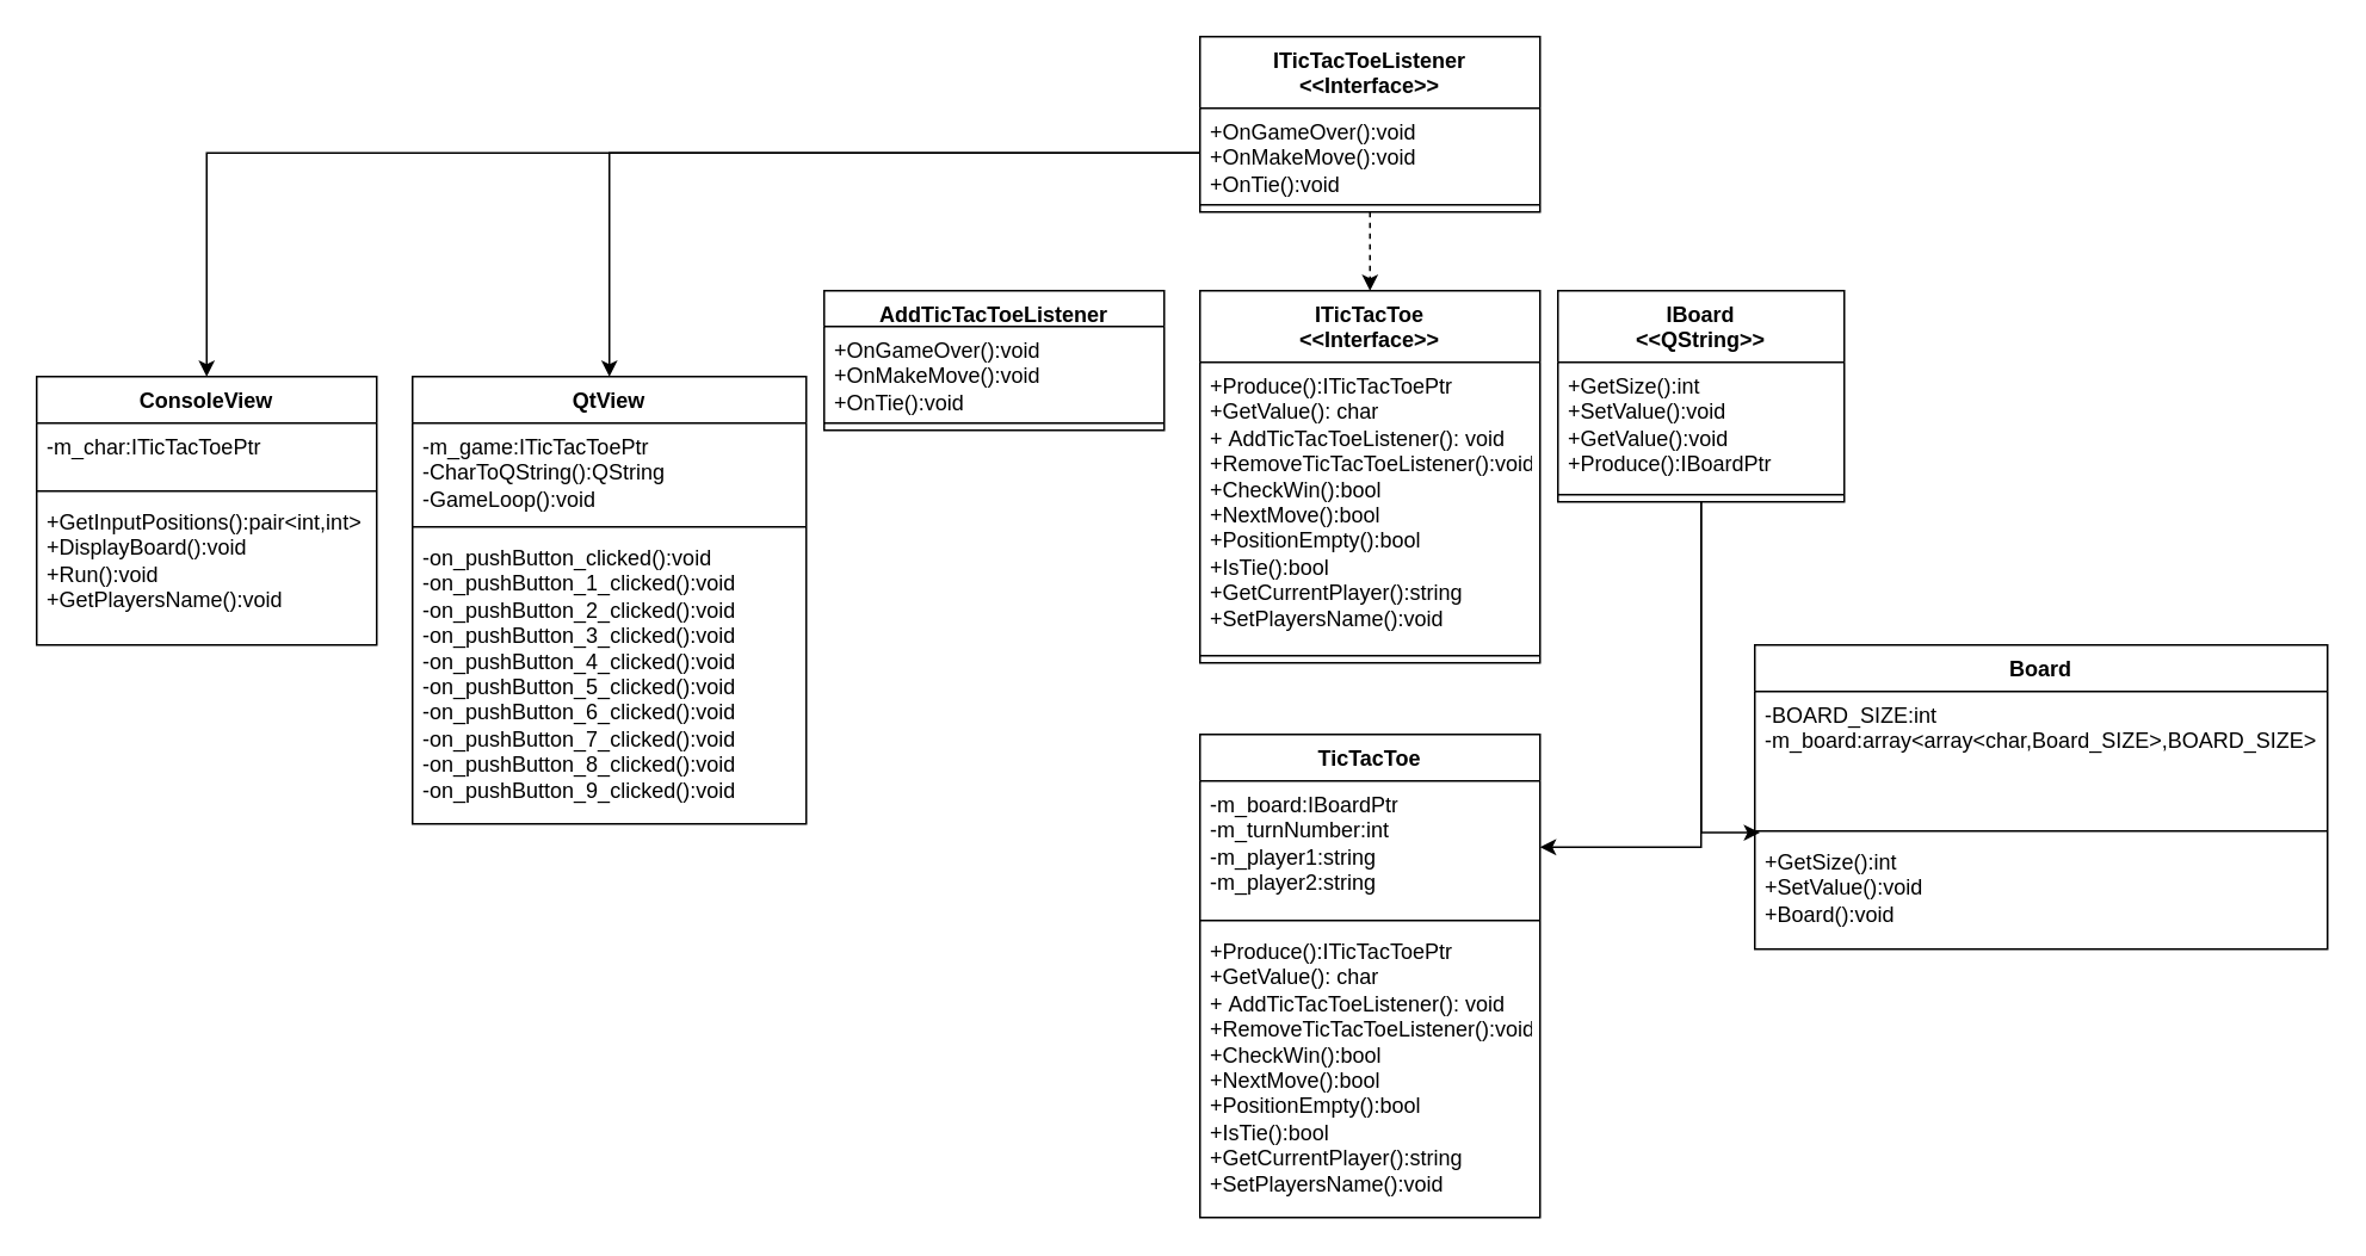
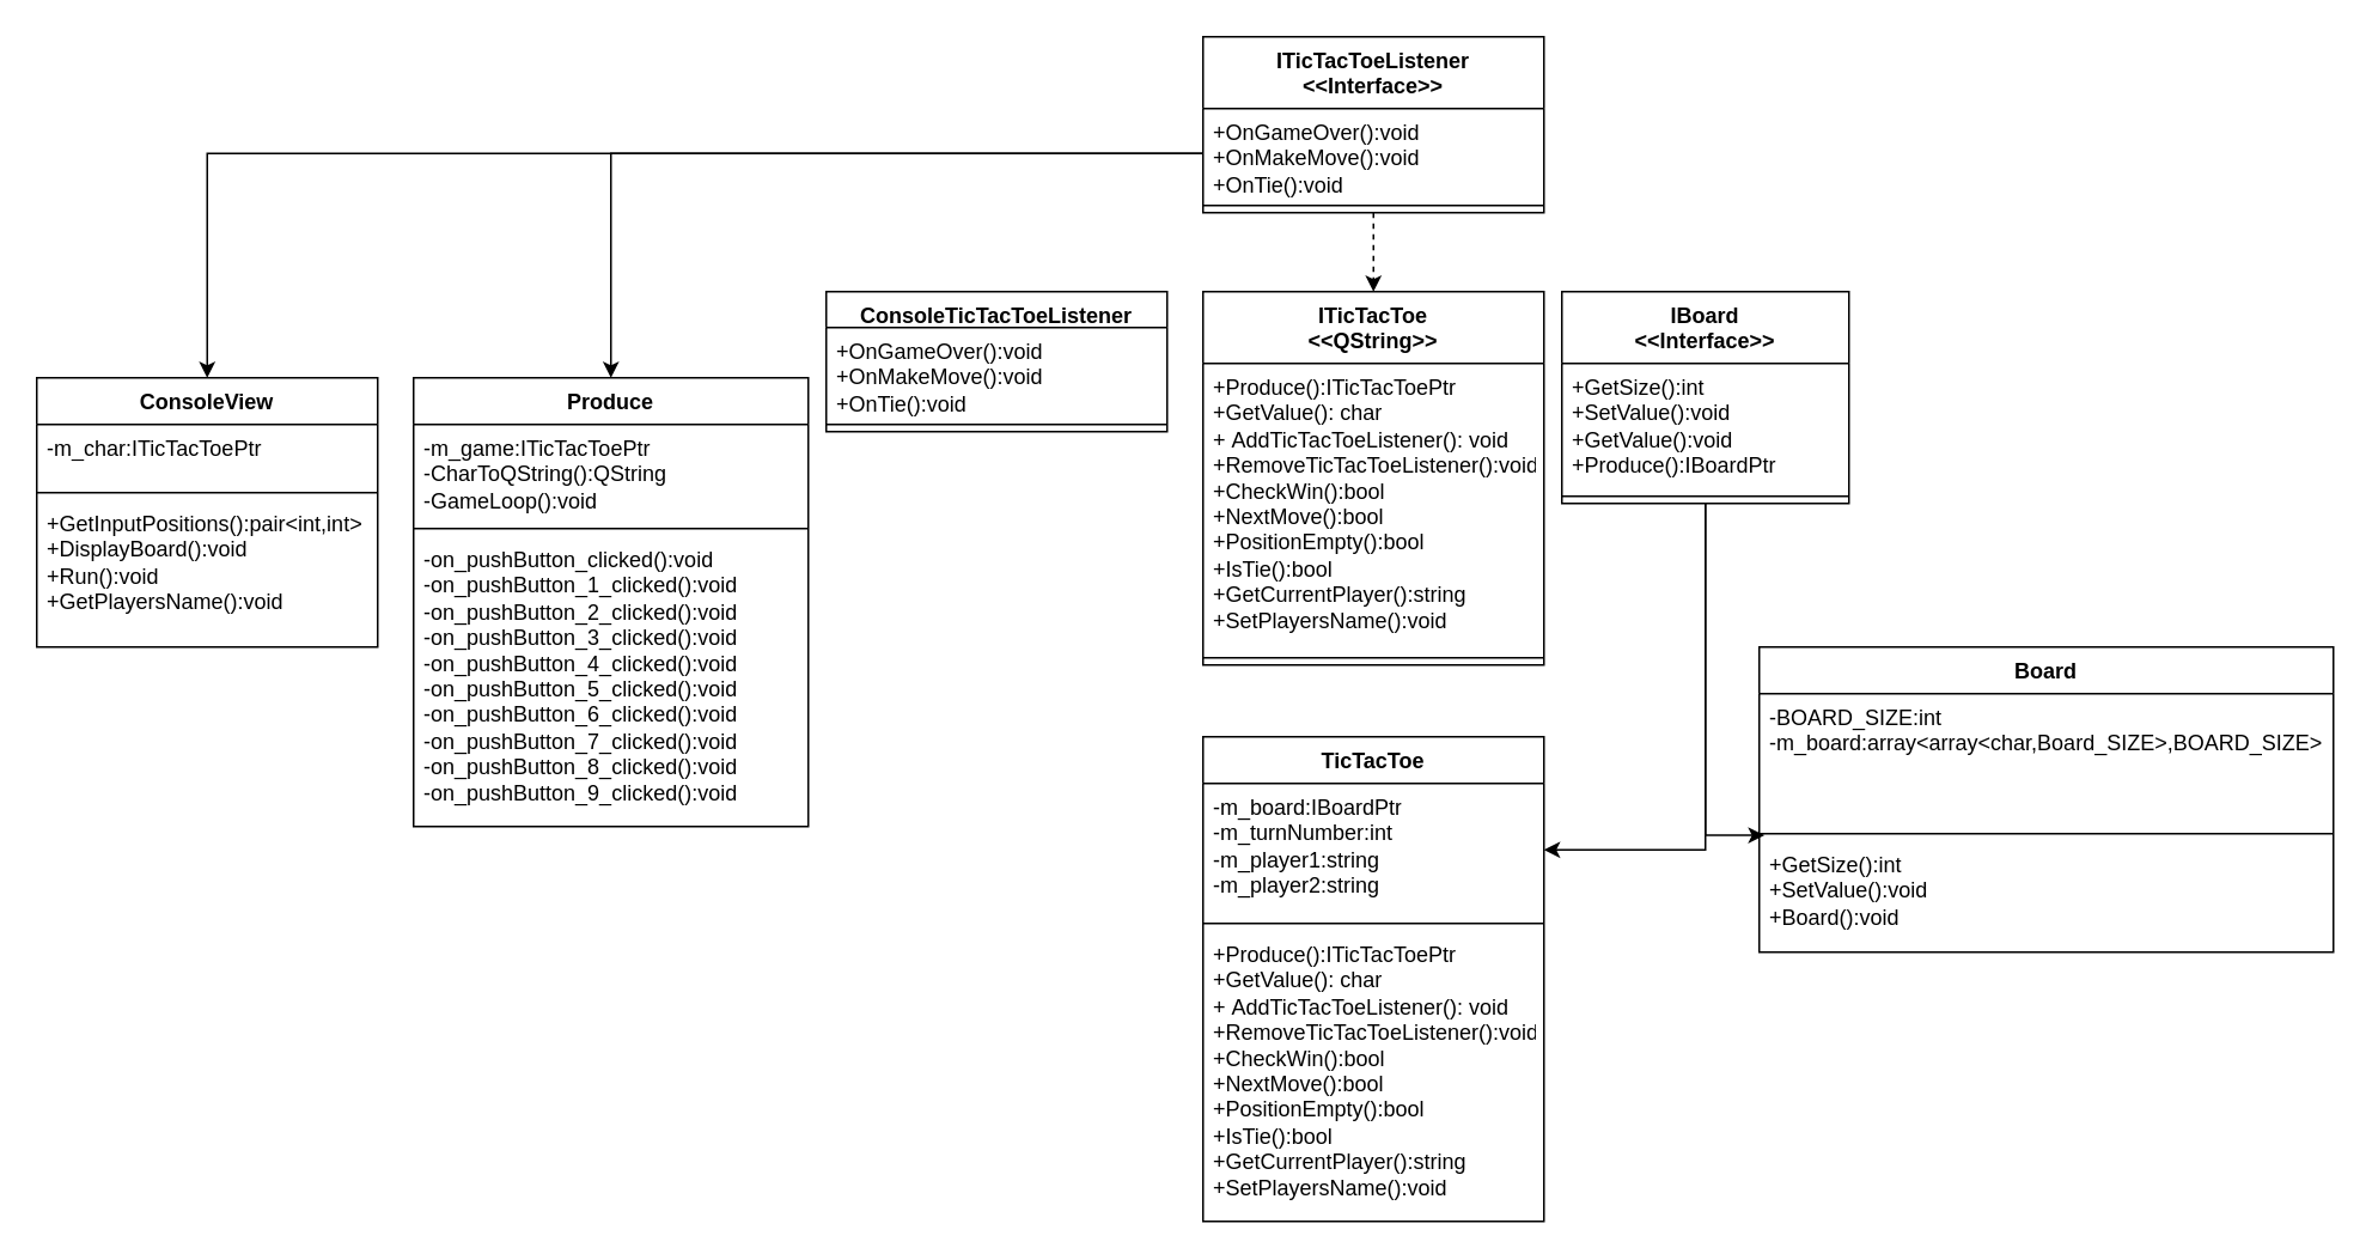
  <mxCell id="0" />
  <mxCell id="1" parent="0" />
- <mxCell id="2" value="ITicTacToe&lt;br&gt;&amp;lt;&amp;lt;Interface&amp;gt;&amp;gt;" style="swimlane;fontStyle=1;align=center;verticalAlign=top;childLayout=stackLayout;horizontal=1;startSize=40;horizontalStack=0;resizeParent=1;resizeParentMax=0;resizeLast=0;collapsible=1;marginBottom=0;whiteSpace=wrap;html=1;" vertex="1" parent="1"><mxGeometry x="670" y="162" width="190" height="208" as="geometry" /></mxCell>
+ <mxCell id="2" value="ITicTacToe&lt;br&gt;&amp;lt;&amp;lt;QString&amp;gt;&amp;gt;" style="swimlane;fontStyle=1;align=center;verticalAlign=top;childLayout=stackLayout;horizontal=1;startSize=40;horizontalStack=0;resizeParent=1;resizeParentMax=0;resizeLast=0;collapsible=1;marginBottom=0;whiteSpace=wrap;html=1;" vertex="1" parent="1"><mxGeometry x="670" y="162" width="190" height="208" as="geometry" /></mxCell>
  <mxCell id="3" value="+Produce():ITicTacToePtr&amp;nbsp;&lt;br style=&quot;border-color: var(--border-color); padding: 0px; margin: 0px;&quot;&gt;&lt;span style=&quot;&quot;&gt;+GetValue(): char&lt;/span&gt;&lt;br style=&quot;border-color: var(--border-color); padding: 0px; margin: 0px;&quot;&gt;&lt;span style=&quot;&quot;&gt;+&amp;nbsp;AddTicTacToeListener(): void&lt;/span&gt;&lt;br style=&quot;border-color: var(--border-color); padding: 0px; margin: 0px;&quot;&gt;&lt;span style=&quot;&quot;&gt;+RemoveTicTacToeListener():void&lt;/span&gt;&lt;br style=&quot;border-color: var(--border-color); padding: 0px; margin: 0px;&quot;&gt;&lt;span style=&quot;&quot;&gt;+CheckWin():bool&lt;/span&gt;&lt;br style=&quot;border-color: var(--border-color); padding: 0px; margin: 0px;&quot;&gt;&lt;span style=&quot;&quot;&gt;+NextMove():bool&lt;/span&gt;&lt;br style=&quot;border-color: var(--border-color); padding: 0px; margin: 0px;&quot;&gt;&lt;span style=&quot;&quot;&gt;+PositionEmpty():bool&lt;/span&gt;&lt;br style=&quot;border-color: var(--border-color); padding: 0px; margin: 0px;&quot;&gt;&lt;span style=&quot;&quot;&gt;+IsTie():bool&lt;/span&gt;&lt;br style=&quot;border-color: var(--border-color); padding: 0px; margin: 0px;&quot;&gt;&lt;span style=&quot;&quot;&gt;+GetCurrentPlayer():string&lt;/span&gt;&lt;br style=&quot;border-color: var(--border-color); padding: 0px; margin: 0px;&quot;&gt;&lt;span style=&quot;&quot;&gt;+SetPlayersName():void&lt;/span&gt;" style="text;strokeColor=none;fillColor=none;align=left;verticalAlign=top;spacingLeft=4;spacingRight=4;overflow=hidden;rotatable=0;points=[[0,0.5],[1,0.5]];portConstraint=eastwest;whiteSpace=wrap;html=1;" vertex="1" parent="2"><mxGeometry y="40" width="190" height="160" as="geometry" /></mxCell>
  <mxCell id="4" value="" style="line;strokeWidth=1;fillColor=none;align=left;verticalAlign=middle;spacingTop=-1;spacingLeft=3;spacingRight=3;rotatable=0;labelPosition=right;points=[];portConstraint=eastwest;strokeColor=inherit;" vertex="1" parent="2"><mxGeometry y="200" width="190" height="8" as="geometry" /></mxCell>
  <mxCell id="5" value="TicTacToe" style="swimlane;fontStyle=1;align=center;verticalAlign=top;childLayout=stackLayout;horizontal=1;startSize=26;horizontalStack=0;resizeParent=1;resizeParentMax=0;resizeLast=0;collapsible=1;marginBottom=0;whiteSpace=wrap;html=1;" vertex="1" parent="1"><mxGeometry x="670" y="410" width="190" height="270" as="geometry" /></mxCell>
  <mxCell id="6" value="-m_board:IBoardPtr&lt;br&gt;-m_turnNumber:int&lt;br&gt;-m_player1:string&lt;br&gt;-m_player2:string" style="text;strokeColor=none;fillColor=none;align=left;verticalAlign=top;spacingLeft=4;spacingRight=4;overflow=hidden;rotatable=0;points=[[0,0.5],[1,0.5]];portConstraint=eastwest;whiteSpace=wrap;html=1;" vertex="1" parent="5"><mxGeometry y="26" width="190" height="74" as="geometry" /></mxCell>
  <mxCell id="7" value="" style="line;strokeWidth=1;fillColor=none;align=left;verticalAlign=middle;spacingTop=-1;spacingLeft=3;spacingRight=3;rotatable=0;labelPosition=right;points=[];portConstraint=eastwest;strokeColor=inherit;" vertex="1" parent="5"><mxGeometry y="100" width="190" height="8" as="geometry" /></mxCell>
  <mxCell id="8" value="+Produce():ITicTacToePtr&amp;nbsp;&lt;br style=&quot;border-color: var(--border-color); padding: 0px; margin: 0px;&quot;&gt;+GetValue(): char&lt;br style=&quot;border-color: var(--border-color); padding: 0px; margin: 0px;&quot;&gt;+&amp;nbsp;AddTicTacToeListener(): void&lt;br style=&quot;border-color: var(--border-color); padding: 0px; margin: 0px;&quot;&gt;&lt;span style=&quot;border-color: var(--border-color);&quot;&gt;+RemoveTicTacToeListener():void&lt;/span&gt;&lt;br style=&quot;border-color: var(--border-color); padding: 0px; margin: 0px;&quot;&gt;&lt;span style=&quot;border-color: var(--border-color);&quot;&gt;+CheckWin():bool&lt;/span&gt;&lt;br style=&quot;border-color: var(--border-color); padding: 0px; margin: 0px;&quot;&gt;&lt;span style=&quot;border-color: var(--border-color);&quot;&gt;+NextMove():bool&lt;/span&gt;&lt;br style=&quot;border-color: var(--border-color); padding: 0px; margin: 0px;&quot;&gt;&lt;span style=&quot;border-color: var(--border-color);&quot;&gt;+PositionEmpty():bool&lt;/span&gt;&lt;br style=&quot;border-color: var(--border-color); padding: 0px; margin: 0px;&quot;&gt;&lt;span style=&quot;border-color: var(--border-color);&quot;&gt;+IsTie():bool&lt;/span&gt;&lt;br style=&quot;border-color: var(--border-color); padding: 0px; margin: 0px;&quot;&gt;&lt;span style=&quot;border-color: var(--border-color);&quot;&gt;+GetCurrentPlayer():string&lt;/span&gt;&lt;br style=&quot;border-color: var(--border-color); padding: 0px; margin: 0px;&quot;&gt;&lt;span style=&quot;border-color: var(--border-color);&quot;&gt;+SetPlayersName():void&lt;/span&gt;" style="text;strokeColor=none;fillColor=none;align=left;verticalAlign=top;spacingLeft=4;spacingRight=4;overflow=hidden;rotatable=0;points=[[0,0.5],[1,0.5]];portConstraint=eastwest;whiteSpace=wrap;html=1;" vertex="1" parent="5"><mxGeometry y="108" width="190" height="162" as="geometry" /></mxCell>
  <mxCell id="9" style="edgeStyle=orthogonalEdgeStyle;rounded=0;orthogonalLoop=1;jettySize=auto;html=1;entryX=1;entryY=0.5;entryDx=0;entryDy=0;" edge="1" parent="1" source="11" target="6"><mxGeometry relative="1" as="geometry" /></mxCell>
  <mxCell id="10" style="edgeStyle=orthogonalEdgeStyle;rounded=0;orthogonalLoop=1;jettySize=auto;html=1;entryX=0.009;entryY=1.066;entryDx=0;entryDy=0;entryPerimeter=0;" edge="1" parent="1" source="11" target="15"><mxGeometry relative="1" as="geometry" /></mxCell>
- <mxCell id="11" value="IBoard&lt;br style=&quot;border-color: var(--border-color); padding: 0px; margin: 0px; font-weight: 400;&quot;&gt;&amp;lt;&amp;lt;QString&amp;gt;&amp;gt;" style="swimlane;fontStyle=1;align=center;verticalAlign=top;childLayout=stackLayout;horizontal=1;startSize=40;horizontalStack=0;resizeParent=1;resizeParentMax=0;resizeLast=0;collapsible=1;marginBottom=0;whiteSpace=wrap;html=1;" vertex="1" parent="1"><mxGeometry x="870" y="162" width="160" height="118" as="geometry" /></mxCell>
+ <mxCell id="11" value="IBoard&lt;br style=&quot;border-color: var(--border-color); padding: 0px; margin: 0px; font-weight: 400;&quot;&gt;&amp;lt;&amp;lt;Interface&amp;gt;&amp;gt;" style="swimlane;fontStyle=1;align=center;verticalAlign=top;childLayout=stackLayout;horizontal=1;startSize=40;horizontalStack=0;resizeParent=1;resizeParentMax=0;resizeLast=0;collapsible=1;marginBottom=0;whiteSpace=wrap;html=1;" vertex="1" parent="1"><mxGeometry x="870" y="162" width="160" height="118" as="geometry" /></mxCell>
  <mxCell id="12" value="+GetSize():int&lt;br&gt;+SetValue():void&lt;br&gt;+GetValue():void&lt;br&gt;+Produce():IBoardPtr" style="text;strokeColor=none;fillColor=none;align=left;verticalAlign=top;spacingLeft=4;spacingRight=4;overflow=hidden;rotatable=0;points=[[0,0.5],[1,0.5]];portConstraint=eastwest;whiteSpace=wrap;html=1;" vertex="1" parent="11"><mxGeometry y="40" width="160" height="70" as="geometry" /></mxCell>
  <mxCell id="13" value="" style="line;strokeWidth=1;fillColor=none;align=left;verticalAlign=middle;spacingTop=-1;spacingLeft=3;spacingRight=3;rotatable=0;labelPosition=right;points=[];portConstraint=eastwest;strokeColor=inherit;" vertex="1" parent="11"><mxGeometry y="110" width="160" height="8" as="geometry" /></mxCell>
  <mxCell id="14" value="Board" style="swimlane;fontStyle=1;align=center;verticalAlign=top;childLayout=stackLayout;horizontal=1;startSize=26;horizontalStack=0;resizeParent=1;resizeParentMax=0;resizeLast=0;collapsible=1;marginBottom=0;whiteSpace=wrap;html=1;" vertex="1" parent="1"><mxGeometry x="980" y="360" width="320" height="170" as="geometry" /></mxCell>
  <mxCell id="15" value="-BOARD_SIZE:int&lt;br&gt;-m_board:array&amp;lt;array&amp;lt;char,Board_SIZE&amp;gt;,BOARD_SIZE&amp;gt;" style="text;strokeColor=none;fillColor=none;align=left;verticalAlign=top;spacingLeft=4;spacingRight=4;overflow=hidden;rotatable=0;points=[[0,0.5],[1,0.5]];portConstraint=eastwest;whiteSpace=wrap;html=1;" vertex="1" parent="14"><mxGeometry y="26" width="320" height="74" as="geometry" /></mxCell>
  <mxCell id="16" value="" style="line;strokeWidth=1;fillColor=none;align=left;verticalAlign=middle;spacingTop=-1;spacingLeft=3;spacingRight=3;rotatable=0;labelPosition=right;points=[];portConstraint=eastwest;strokeColor=inherit;" vertex="1" parent="14"><mxGeometry y="100" width="320" height="8" as="geometry" /></mxCell>
  <mxCell id="17" value="+GetSize():int&lt;br style=&quot;border-color: var(--border-color);&quot;&gt;+SetValue():void&lt;br style=&quot;border-color: var(--border-color);&quot;&gt;+Board():void" style="text;strokeColor=none;fillColor=none;align=left;verticalAlign=top;spacingLeft=4;spacingRight=4;overflow=hidden;rotatable=0;points=[[0,0.5],[1,0.5]];portConstraint=eastwest;whiteSpace=wrap;html=1;" vertex="1" parent="14"><mxGeometry y="108" width="320" height="62" as="geometry" /></mxCell>
  <mxCell id="18" value="ConsoleView" style="swimlane;fontStyle=1;align=center;verticalAlign=top;childLayout=stackLayout;horizontal=1;startSize=26;horizontalStack=0;resizeParent=1;resizeParentMax=0;resizeLast=0;collapsible=1;marginBottom=0;whiteSpace=wrap;html=1;" vertex="1" parent="1"><mxGeometry x="20" y="210" width="190" height="150" as="geometry" /></mxCell>
  <mxCell id="19" value="-m_char:ITicTacToePtr" style="text;strokeColor=none;fillColor=none;align=left;verticalAlign=top;spacingLeft=4;spacingRight=4;overflow=hidden;rotatable=0;points=[[0,0.5],[1,0.5]];portConstraint=eastwest;whiteSpace=wrap;html=1;" vertex="1" parent="18"><mxGeometry y="26" width="190" height="34" as="geometry" /></mxCell>
  <mxCell id="20" value="" style="line;strokeWidth=1;fillColor=none;align=left;verticalAlign=middle;spacingTop=-1;spacingLeft=3;spacingRight=3;rotatable=0;labelPosition=right;points=[];portConstraint=eastwest;strokeColor=inherit;" vertex="1" parent="18"><mxGeometry y="60" width="190" height="8" as="geometry" /></mxCell>
  <mxCell id="21" value="+GetInputPositions():pair&amp;lt;int,int&amp;gt;&lt;br&gt;&lt;div&gt;+DisplayBoard():void&lt;/div&gt;&lt;div&gt;&#09;+Run():void&lt;/div&gt;&lt;div&gt;+GetPlayersName():void&lt;/div&gt;" style="text;strokeColor=none;fillColor=none;align=left;verticalAlign=top;spacingLeft=4;spacingRight=4;overflow=hidden;rotatable=0;points=[[0,0.5],[1,0.5]];portConstraint=eastwest;whiteSpace=wrap;html=1;" vertex="1" parent="18"><mxGeometry y="68" width="190" height="82" as="geometry" /></mxCell>
- <mxCell id="22" value="QtView" style="swimlane;fontStyle=1;align=center;verticalAlign=top;childLayout=stackLayout;horizontal=1;startSize=26;horizontalStack=0;resizeParent=1;resizeParentMax=0;resizeLast=0;collapsible=1;marginBottom=0;whiteSpace=wrap;html=1;" vertex="1" parent="1"><mxGeometry x="230" y="210" width="220" height="250" as="geometry" /></mxCell>
+ <mxCell id="22" value="Produce" style="swimlane;fontStyle=1;align=center;verticalAlign=top;childLayout=stackLayout;horizontal=1;startSize=26;horizontalStack=0;resizeParent=1;resizeParentMax=0;resizeLast=0;collapsible=1;marginBottom=0;whiteSpace=wrap;html=1;" vertex="1" parent="1"><mxGeometry x="230" y="210" width="220" height="250" as="geometry" /></mxCell>
  <mxCell id="23" value="-m_game:ITicTacToePtr&lt;br&gt;-CharToQString():QString&lt;br&gt;-GameLoop():void" style="text;strokeColor=none;fillColor=none;align=left;verticalAlign=top;spacingLeft=4;spacingRight=4;overflow=hidden;rotatable=0;points=[[0,0.5],[1,0.5]];portConstraint=eastwest;whiteSpace=wrap;html=1;" vertex="1" parent="22"><mxGeometry y="26" width="220" height="54" as="geometry" /></mxCell>
  <mxCell id="24" value="" style="line;strokeWidth=1;fillColor=none;align=left;verticalAlign=middle;spacingTop=-1;spacingLeft=3;spacingRight=3;rotatable=0;labelPosition=right;points=[];portConstraint=eastwest;strokeColor=inherit;" vertex="1" parent="22"><mxGeometry y="80" width="220" height="8" as="geometry" /></mxCell>
  <mxCell id="25" value="&lt;div&gt;-on_pushButton_clicked():void&lt;/div&gt;&lt;div&gt;-on_pushButton_1_clicked():void&lt;/div&gt;&lt;div&gt;-on_pushButton_2_clicked():void&lt;/div&gt;&lt;div&gt;-on_pushButton_3_clicked():void&lt;/div&gt;&lt;div&gt;&lt;span style=&quot;background-color: initial;&quot;&gt;-on_pushButton_4_clicked():void&lt;/span&gt;&lt;/div&gt;&lt;div&gt;-on_pushButton_5_clicked():void&lt;/div&gt;&lt;div&gt;-on_pushButton_6_clicked():void&lt;/div&gt;&lt;div&gt;-on_pushButton_7_clicked():void&lt;/div&gt;&lt;div&gt;-on_pushButton_8_clicked():void&lt;/div&gt;&lt;div&gt;-on_pushButton_9_clicked():void&lt;/div&gt;&lt;div&gt;&lt;br&gt;&lt;/div&gt;" style="text;strokeColor=none;fillColor=none;align=left;verticalAlign=top;spacingLeft=4;spacingRight=4;overflow=hidden;rotatable=0;points=[[0,0.5],[1,0.5]];portConstraint=eastwest;whiteSpace=wrap;html=1;" vertex="1" parent="22"><mxGeometry y="88" width="220" height="162" as="geometry" /></mxCell>
  <mxCell id="26" style="edgeStyle=orthogonalEdgeStyle;rounded=0;orthogonalLoop=1;jettySize=auto;html=1;entryX=0.5;entryY=0;entryDx=0;entryDy=0;dashed=1;" edge="1" parent="1" source="27" target="2"><mxGeometry relative="1" as="geometry" /></mxCell>
  <mxCell id="27" value="ITicTacToeListener&lt;br&gt;&amp;lt;&amp;lt;Interface&amp;gt;&amp;gt;" style="swimlane;fontStyle=1;align=center;verticalAlign=top;childLayout=stackLayout;horizontal=1;startSize=40;horizontalStack=0;resizeParent=1;resizeParentMax=0;resizeLast=0;collapsible=1;marginBottom=0;whiteSpace=wrap;html=1;" vertex="1" parent="1"><mxGeometry x="670" y="20" width="190" height="98" as="geometry" /></mxCell>
  <mxCell id="28" value="+OnGameOver():void&lt;br&gt;+OnMakeMove():void&lt;br&gt;+OnTie():void" style="text;strokeColor=none;fillColor=none;align=left;verticalAlign=top;spacingLeft=4;spacingRight=4;overflow=hidden;rotatable=0;points=[[0,0.5],[1,0.5]];portConstraint=eastwest;whiteSpace=wrap;html=1;" vertex="1" parent="27"><mxGeometry y="40" width="190" height="50" as="geometry" /></mxCell>
  <mxCell id="29" value="" style="line;strokeWidth=1;fillColor=none;align=left;verticalAlign=middle;spacingTop=-1;spacingLeft=3;spacingRight=3;rotatable=0;labelPosition=right;points=[];portConstraint=eastwest;strokeColor=inherit;" vertex="1" parent="27"><mxGeometry y="90" width="190" height="8" as="geometry" /></mxCell>
- <mxCell id="30" value="AddTicTacToeListener" style="swimlane;fontStyle=1;align=center;verticalAlign=top;childLayout=stackLayout;horizontal=1;startSize=20;horizontalStack=0;resizeParent=1;resizeParentMax=0;resizeLast=0;collapsible=1;marginBottom=0;whiteSpace=wrap;html=1;" vertex="1" parent="1"><mxGeometry x="460" y="162" width="190" height="78" as="geometry" /></mxCell>
+ <mxCell id="30" value="ConsoleTicTacToeListener" style="swimlane;fontStyle=1;align=center;verticalAlign=top;childLayout=stackLayout;horizontal=1;startSize=20;horizontalStack=0;resizeParent=1;resizeParentMax=0;resizeLast=0;collapsible=1;marginBottom=0;whiteSpace=wrap;html=1;" vertex="1" parent="1"><mxGeometry x="460" y="162" width="190" height="78" as="geometry" /></mxCell>
  <mxCell id="31" value="+OnGameOver():void&lt;br&gt;+OnMakeMove():void&lt;br&gt;+OnTie():void" style="text;strokeColor=none;fillColor=none;align=left;verticalAlign=top;spacingLeft=4;spacingRight=4;overflow=hidden;rotatable=0;points=[[0,0.5],[1,0.5]];portConstraint=eastwest;whiteSpace=wrap;html=1;" vertex="1" parent="30"><mxGeometry y="20" width="190" height="50" as="geometry" /></mxCell>
  <mxCell id="32" value="" style="line;strokeWidth=1;fillColor=none;align=left;verticalAlign=middle;spacingTop=-1;spacingLeft=3;spacingRight=3;rotatable=0;labelPosition=right;points=[];portConstraint=eastwest;strokeColor=inherit;" vertex="1" parent="30"><mxGeometry y="70" width="190" height="8" as="geometry" /></mxCell>
  <mxCell id="33" style="edgeStyle=orthogonalEdgeStyle;rounded=0;orthogonalLoop=1;jettySize=auto;html=1;entryX=0.5;entryY=0;entryDx=0;entryDy=0;" edge="1" parent="1" source="28" target="22"><mxGeometry relative="1" as="geometry" /></mxCell>
  <mxCell id="34" style="edgeStyle=orthogonalEdgeStyle;rounded=0;orthogonalLoop=1;jettySize=auto;html=1;entryX=0.5;entryY=0;entryDx=0;entryDy=0;" edge="1" parent="1" source="28" target="18"><mxGeometry relative="1" as="geometry" /></mxCell>
